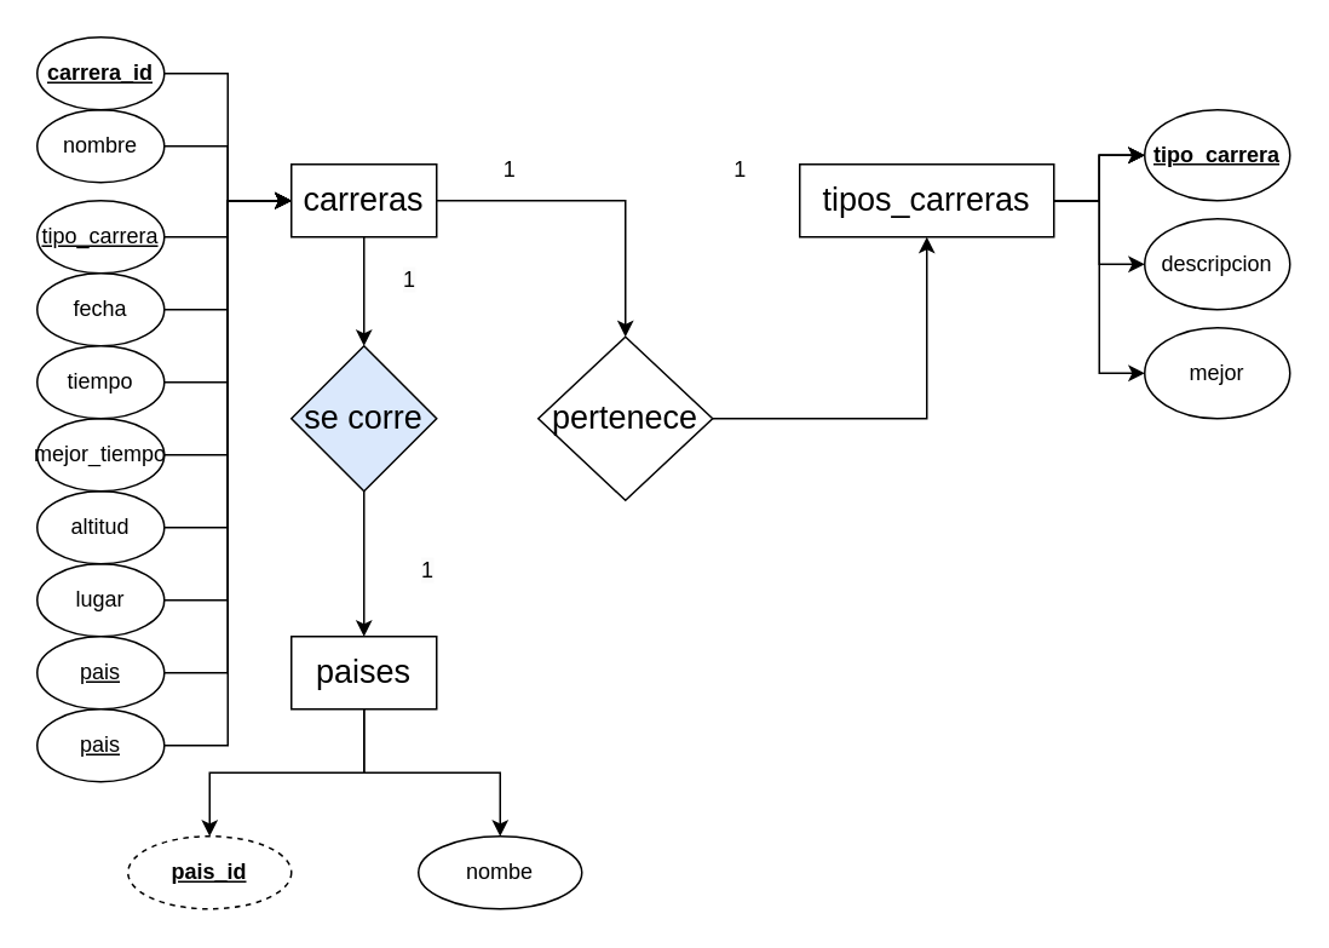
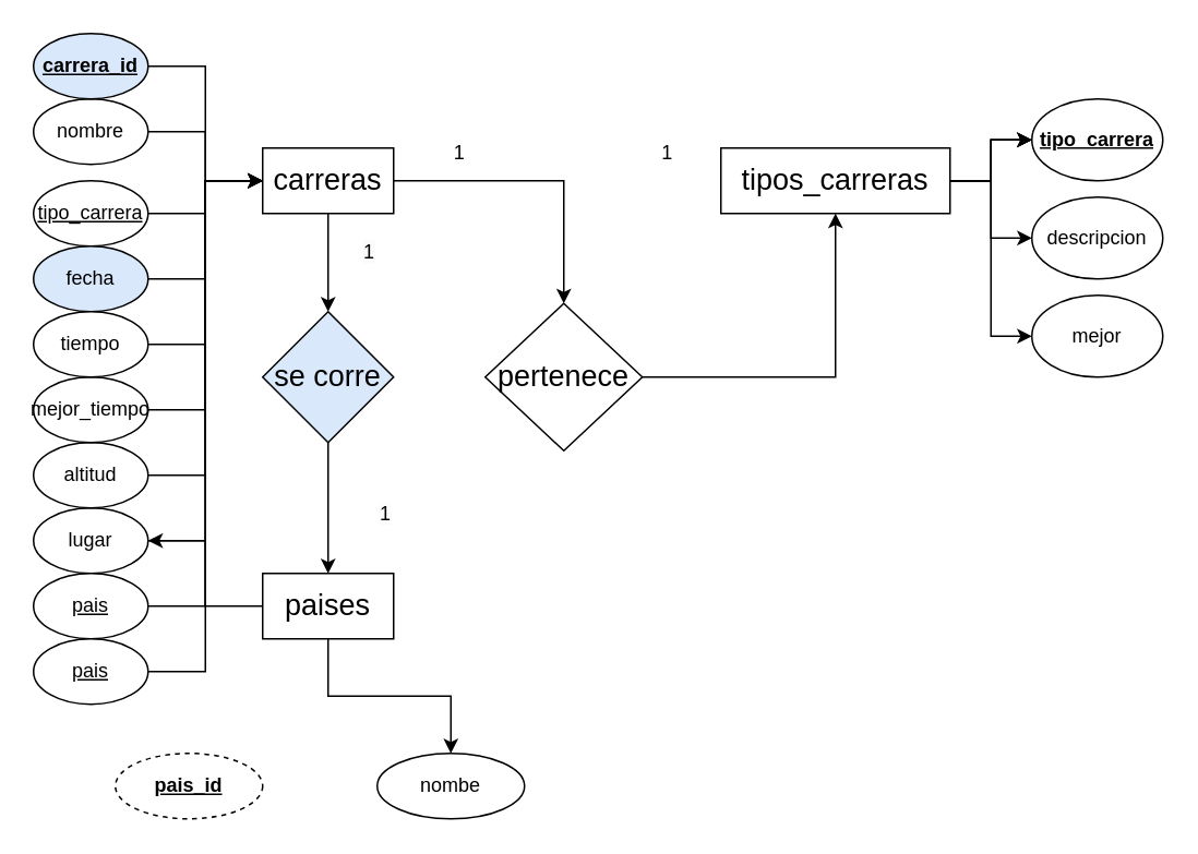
  <mxCell id="0" />
  <mxCell id="1" parent="0" />
  <mxCell id="2" style="edgeStyle=orthogonalEdgeStyle;rounded=0;orthogonalLoop=1;jettySize=auto;html=1;exitX=0;exitY=0.5;exitDx=0;exitDy=0;entryX=1;entryY=0.5;entryDx=0;entryDy=0;endArrow=none;endFill=0;" edge="1" parent="1" source="5" target="15"><mxGeometry relative="1" as="geometry" /></mxCell>
  <mxCell id="3" value="" style="edgeStyle=orthogonalEdgeStyle;rounded=0;orthogonalLoop=1;jettySize=auto;html=1;" edge="1" parent="1" source="5" target="33"><mxGeometry relative="1" as="geometry" /></mxCell>
  <mxCell id="4" value="" style="edgeStyle=orthogonalEdgeStyle;rounded=0;orthogonalLoop=1;jettySize=auto;html=1;" edge="1" parent="1" source="5" target="40"><mxGeometry relative="1" as="geometry" /></mxCell>
  <mxCell id="5" value="&lt;font style=&quot;font-size: 18px;&quot;&gt;carreras&lt;/font&gt;" style="rounded=0;whiteSpace=wrap;html=1;" vertex="1" parent="1"><mxGeometry x="160" y="90" width="80" height="40" as="geometry" /></mxCell>
  <mxCell id="6" value="" style="edgeStyle=orthogonalEdgeStyle;rounded=0;orthogonalLoop=1;jettySize=auto;html=1;" edge="1" parent="1" source="11" target="34"><mxGeometry relative="1" as="geometry" /></mxCell>
  <mxCell id="7" value="" style="edgeStyle=orthogonalEdgeStyle;rounded=0;orthogonalLoop=1;jettySize=auto;html=1;" edge="1" parent="1" source="11" target="34"><mxGeometry relative="1" as="geometry" /></mxCell>
  <mxCell id="8" value="" style="edgeStyle=orthogonalEdgeStyle;rounded=0;orthogonalLoop=1;jettySize=auto;html=1;" edge="1" parent="1" source="11" target="34"><mxGeometry relative="1" as="geometry" /></mxCell>
  <mxCell id="9" style="edgeStyle=orthogonalEdgeStyle;rounded=0;orthogonalLoop=1;jettySize=auto;html=1;exitX=1;exitY=0.5;exitDx=0;exitDy=0;entryX=0;entryY=0.5;entryDx=0;entryDy=0;" edge="1" parent="1" source="11" target="35"><mxGeometry relative="1" as="geometry" /></mxCell>
  <mxCell id="10" style="edgeStyle=orthogonalEdgeStyle;rounded=0;orthogonalLoop=1;jettySize=auto;html=1;exitX=1;exitY=0.5;exitDx=0;exitDy=0;entryX=0;entryY=0.5;entryDx=0;entryDy=0;" edge="1" parent="1" source="11" target="36"><mxGeometry relative="1" as="geometry" /></mxCell>
  <mxCell id="11" value="&lt;font style=&quot;font-size: 18px;&quot;&gt;tipos_carreras&lt;/font&gt;" style="rounded=0;whiteSpace=wrap;html=1;" vertex="1" parent="1"><mxGeometry x="440" y="90" width="140" height="40" as="geometry" /></mxCell>
- <mxCell id="12" value="" style="edgeStyle=orthogonalEdgeStyle;rounded=0;orthogonalLoop=1;jettySize=auto;html=1;" edge="1" parent="1" source="14" target="41"><mxGeometry relative="1" as="geometry" /></mxCell>
+ <mxCell id="12" value="" style="edgeStyle=orthogonalEdgeStyle;rounded=0;orthogonalLoop=1;jettySize=auto;html=1;" edge="1" parent="1" source="14" target="21"><mxGeometry relative="1" as="geometry" /></mxCell>
  <mxCell id="13" style="edgeStyle=orthogonalEdgeStyle;rounded=0;orthogonalLoop=1;jettySize=auto;html=1;exitX=0.5;exitY=1;exitDx=0;exitDy=0;" edge="1" parent="1" source="14" target="42"><mxGeometry relative="1" as="geometry" /></mxCell>
  <mxCell id="14" value="&lt;span style=&quot;font-size: 18px;&quot;&gt;paises&lt;/span&gt;" style="rounded=0;whiteSpace=wrap;html=1;" vertex="1" parent="1"><mxGeometry x="160" y="350" width="80" height="40" as="geometry" /></mxCell>
  <mxCell id="15" value="&lt;u&gt;tipo_carrera&lt;/u&gt;" style="ellipse;whiteSpace=wrap;html=1;" vertex="1" parent="1"><mxGeometry x="20" y="110" width="70" height="40" as="geometry" /></mxCell>
  <mxCell id="16" style="edgeStyle=orthogonalEdgeStyle;rounded=0;orthogonalLoop=1;jettySize=auto;html=1;exitX=1;exitY=0.5;exitDx=0;exitDy=0;entryX=0;entryY=0.5;entryDx=0;entryDy=0;" edge="1" parent="1" source="17" target="5"><mxGeometry relative="1" as="geometry" /></mxCell>
  <mxCell id="17" value="nombre" style="ellipse;whiteSpace=wrap;html=1;" vertex="1" parent="1"><mxGeometry x="20" y="60" width="70" height="40" as="geometry" /></mxCell>
  <mxCell id="18" style="edgeStyle=orthogonalEdgeStyle;rounded=0;orthogonalLoop=1;jettySize=auto;html=1;exitX=1;exitY=0.5;exitDx=0;exitDy=0;entryX=0;entryY=0.5;entryDx=0;entryDy=0;" edge="1" parent="1" source="19" target="5"><mxGeometry relative="1" as="geometry" /></mxCell>
- <mxCell id="19" value="&lt;u&gt;&lt;b&gt;carrera_id&lt;/b&gt;&lt;/u&gt;" style="ellipse;whiteSpace=wrap;html=1;" vertex="1" parent="1"><mxGeometry x="20" width="70" height="40" as="geometry" y="20" /></mxCell>
+ <mxCell id="19" value="&lt;u&gt;&lt;b&gt;carrera_id&lt;/b&gt;&lt;/u&gt;" style="ellipse;whiteSpace=wrap;html=1;fillColor=#dae8fc;" vertex="1" parent="1"><mxGeometry x="20" width="70" height="40" as="geometry" y="20" /></mxCell>
  <mxCell id="20" style="edgeStyle=orthogonalEdgeStyle;rounded=0;orthogonalLoop=1;jettySize=auto;html=1;exitX=1;exitY=0.5;exitDx=0;exitDy=0;entryX=0;entryY=0.5;entryDx=0;entryDy=0;" edge="1" parent="1" source="21" target="5"><mxGeometry relative="1" as="geometry" /></mxCell>
  <mxCell id="21" value="lugar" style="ellipse;whiteSpace=wrap;html=1;" vertex="1" parent="1"><mxGeometry x="20" y="310" width="70" height="40" as="geometry" /></mxCell>
  <mxCell id="22" style="edgeStyle=orthogonalEdgeStyle;rounded=0;orthogonalLoop=1;jettySize=auto;html=1;exitX=1;exitY=0.5;exitDx=0;exitDy=0;entryX=0;entryY=0.5;entryDx=0;entryDy=0;" edge="1" parent="1" source="23" target="5"><mxGeometry relative="1" as="geometry" /></mxCell>
  <mxCell id="23" value="altitud" style="ellipse;whiteSpace=wrap;html=1;" vertex="1" parent="1"><mxGeometry x="20" y="270" width="70" height="40" as="geometry" /></mxCell>
  <mxCell id="24" style="edgeStyle=orthogonalEdgeStyle;rounded=0;orthogonalLoop=1;jettySize=auto;html=1;exitX=1;exitY=0.5;exitDx=0;exitDy=0;entryX=0;entryY=0.5;entryDx=0;entryDy=0;" edge="1" parent="1" source="25" target="5"><mxGeometry relative="1" as="geometry" /></mxCell>
  <mxCell id="25" value="mejor_tiempo" style="ellipse;whiteSpace=wrap;html=1;" vertex="1" parent="1"><mxGeometry x="20" y="230" width="70" height="40" as="geometry" /></mxCell>
  <mxCell id="26" style="edgeStyle=orthogonalEdgeStyle;rounded=0;orthogonalLoop=1;jettySize=auto;html=1;exitX=1;exitY=0.5;exitDx=0;exitDy=0;entryX=0;entryY=0.5;entryDx=0;entryDy=0;" edge="1" parent="1" source="27" target="5"><mxGeometry relative="1" as="geometry" /></mxCell>
- <mxCell id="27" value="fecha" style="ellipse;whiteSpace=wrap;html=1;" vertex="1" parent="1"><mxGeometry x="20" y="150" width="70" height="40" as="geometry" /></mxCell>
+ <mxCell id="27" value="fecha" style="ellipse;whiteSpace=wrap;html=1;fillColor=#dae8fc;" vertex="1" parent="1"><mxGeometry x="20" y="150" width="70" height="40" as="geometry" /></mxCell>
  <mxCell id="28" style="edgeStyle=orthogonalEdgeStyle;rounded=0;orthogonalLoop=1;jettySize=auto;html=1;exitX=1;exitY=0.5;exitDx=0;exitDy=0;entryX=0;entryY=0.5;entryDx=0;entryDy=0;" edge="1" parent="1" source="29" target="5"><mxGeometry relative="1" as="geometry" /></mxCell>
  <mxCell id="29" value="tiempo" style="ellipse;whiteSpace=wrap;html=1;" vertex="1" parent="1"><mxGeometry x="20" y="190" width="70" height="40" as="geometry" /></mxCell>
  <mxCell id="30" style="edgeStyle=orthogonalEdgeStyle;rounded=0;orthogonalLoop=1;jettySize=auto;html=1;exitX=1;exitY=0.5;exitDx=0;exitDy=0;entryX=0;entryY=0.5;entryDx=0;entryDy=0;" edge="1" parent="1" source="31" target="5"><mxGeometry relative="1" as="geometry" /></mxCell>
  <mxCell id="31" value="&lt;u&gt;pais&lt;/u&gt;" style="ellipse;whiteSpace=wrap;html=1;" vertex="1" parent="1"><mxGeometry x="20" y="350" width="70" height="40" as="geometry" /></mxCell>
  <mxCell id="32" value="" style="edgeStyle=orthogonalEdgeStyle;rounded=0;orthogonalLoop=1;jettySize=auto;html=1;" edge="1" parent="1" source="33" target="11"><mxGeometry relative="1" as="geometry" /></mxCell>
  <mxCell id="33" value="&lt;font style=&quot;font-size: 18px;&quot;&gt;pertenece&lt;/font&gt;" style="rhombus;whiteSpace=wrap;html=1;rounded=0;" vertex="1" parent="1"><mxGeometry x="296" y="185" width="96" height="90" as="geometry" /></mxCell>
  <mxCell id="34" value="&lt;u&gt;&lt;b&gt;tipo_carrera&lt;/b&gt;&lt;/u&gt;" style="ellipse;whiteSpace=wrap;html=1;rounded=0;" vertex="1" parent="1"><mxGeometry x="630" y="60" width="80" height="50" as="geometry" /></mxCell>
  <mxCell id="35" value="descripcion" style="ellipse;whiteSpace=wrap;html=1;rounded=0;" vertex="1" parent="1"><mxGeometry x="630" y="120" width="80" height="50" as="geometry" /></mxCell>
  <mxCell id="36" value="mejor" style="ellipse;whiteSpace=wrap;html=1;rounded=0;" vertex="1" parent="1"><mxGeometry x="630" y="180" width="80" height="50" as="geometry" /></mxCell>
  <mxCell id="37" value="1" style="text;html=1;align=center;verticalAlign=middle;resizable=0;points=[];autosize=1;strokeColor=none;fillColor=none;" vertex="1" parent="1"><mxGeometry x="265" y="78" width="30" height="30" as="geometry" /></mxCell>
  <mxCell id="38" value="1" style="text;html=1;align=center;verticalAlign=middle;resizable=0;points=[];autosize=1;strokeColor=none;fillColor=none;" vertex="1" parent="1"><mxGeometry x="392" y="78" width="30" height="30" as="geometry" /></mxCell>
  <mxCell id="39" style="edgeStyle=orthogonalEdgeStyle;rounded=0;orthogonalLoop=1;jettySize=auto;html=1;exitX=0.5;exitY=1;exitDx=0;exitDy=0;entryX=0.5;entryY=0;entryDx=0;entryDy=0;" edge="1" parent="1" source="40" target="14"><mxGeometry relative="1" as="geometry" /></mxCell>
  <mxCell id="40" value="&lt;font style=&quot;font-size: 18px;&quot;&gt;se corre&lt;/font&gt;" style="rhombus;whiteSpace=wrap;html=1;rounded=0;fillColor=#dae8fc;" vertex="1" parent="1"><mxGeometry x="160" y="190" width="80" height="80" as="geometry" /></mxCell>
  <mxCell id="41" value="&lt;u&gt;&lt;b&gt;pais_id&lt;/b&gt;&lt;/u&gt;" style="ellipse;whiteSpace=wrap;html=1;rounded=0;dashed=1;" vertex="1" parent="1"><mxGeometry x="70" y="460" width="90" height="40" as="geometry" /></mxCell>
  <mxCell id="42" value="nombe" style="ellipse;whiteSpace=wrap;html=1;rounded=0;" vertex="1" parent="1"><mxGeometry x="230" y="460" width="90" height="40" as="geometry" /></mxCell>
  <mxCell id="43" value="&lt;span style=&quot;color: rgb(0, 0, 0); font-family: Helvetica; font-size: 12px; font-style: normal; font-variant-ligatures: normal; font-variant-caps: normal; font-weight: 400; letter-spacing: normal; orphans: 2; text-align: center; text-indent: 0px; text-transform: none; widows: 2; word-spacing: 0px; -webkit-text-stroke-width: 0px; background-color: rgb(251, 251, 251); text-decoration-thickness: initial; text-decoration-style: initial; text-decoration-color: initial; float: none; display: inline !important;&quot;&gt;1&lt;/span&gt;" style="text;whiteSpace=wrap;html=1;" vertex="1" parent="1"><mxGeometry x="230" y="300" width="40" height="40" as="geometry" /></mxCell>
  <mxCell id="44" value="&lt;span style=&quot;color: rgb(0, 0, 0); font-family: Helvetica; font-size: 12px; font-style: normal; font-variant-ligatures: normal; font-variant-caps: normal; font-weight: 400; letter-spacing: normal; orphans: 2; text-align: center; text-indent: 0px; text-transform: none; widows: 2; word-spacing: 0px; -webkit-text-stroke-width: 0px; background-color: rgb(251, 251, 251); text-decoration-thickness: initial; text-decoration-style: initial; text-decoration-color: initial; float: none; display: inline !important;&quot;&gt;1&lt;/span&gt;" style="text;whiteSpace=wrap;html=1;" vertex="1" parent="1"><mxGeometry x="220" y="140" width="40" height="40" as="geometry" /></mxCell>
  <mxCell id="45" style="edgeStyle=orthogonalEdgeStyle;rounded=0;orthogonalLoop=1;jettySize=auto;html=1;exitX=1;exitY=0.5;exitDx=0;exitDy=0;entryX=0;entryY=0.5;entryDx=0;entryDy=0;" edge="1" parent="1" source="46" target="5"><mxGeometry relative="1" as="geometry" /></mxCell>
  <mxCell id="46" value="&lt;u&gt;pais&lt;/u&gt;" style="ellipse;whiteSpace=wrap;html=1;" vertex="1" parent="1"><mxGeometry x="20" y="390" width="70" height="40" as="geometry" /></mxCell>
